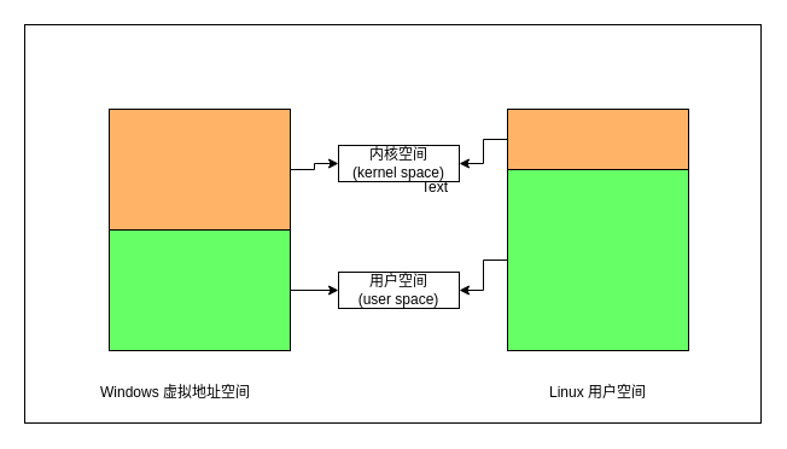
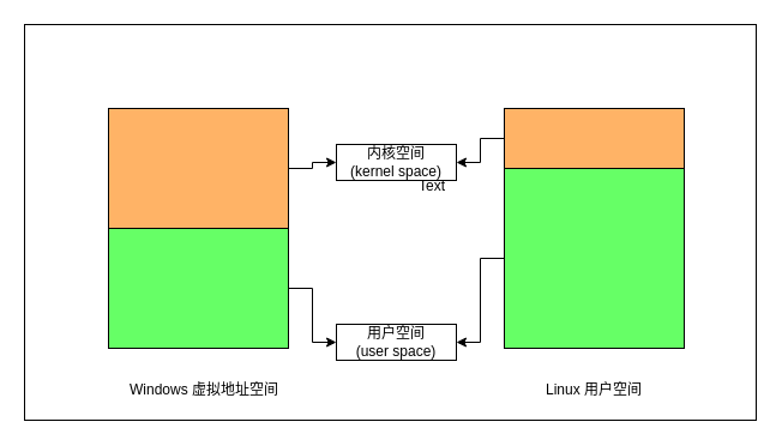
  <mxCell id="0" />
  <mxCell id="1" parent="0" />
  <mxCell id="2" value="" style="rounded=0;whiteSpace=wrap;html=1;" vertex="1" parent="1"><mxGeometry x="20" y="20" width="610" height="330" as="geometry" /></mxCell>
  <mxCell id="3" style="edgeStyle=orthogonalEdgeStyle;rounded=0;orthogonalLoop=1;jettySize=auto;html=1;exitX=1;exitY=0.5;exitDx=0;exitDy=0;" edge="1" parent="1" source="4" target="12"><mxGeometry relative="1" as="geometry" /></mxCell>
  <mxCell id="4" value="" style="rounded=0;whiteSpace=wrap;html=1;fillColor=#FFB366;" vertex="1" parent="1"><mxGeometry x="90" y="90" width="150" height="100" as="geometry" /></mxCell>
  <mxCell id="5" value="" style="edgeStyle=orthogonalEdgeStyle;rounded=0;orthogonalLoop=1;jettySize=auto;html=1;" edge="1" parent="1" source="6" target="11"><mxGeometry relative="1" as="geometry" /></mxCell>
  <mxCell id="6" value="" style="rounded=0;whiteSpace=wrap;html=1;fillColor=#66FF66;" vertex="1" parent="1"><mxGeometry x="90" y="190" width="150" height="100" as="geometry" /></mxCell>
  <mxCell id="7" style="edgeStyle=orthogonalEdgeStyle;rounded=0;orthogonalLoop=1;jettySize=auto;html=1;" edge="1" parent="1" source="8" target="12"><mxGeometry relative="1" as="geometry" /></mxCell>
  <mxCell id="8" value="" style="rounded=0;whiteSpace=wrap;html=1;fillColor=#FFB366;" vertex="1" parent="1"><mxGeometry x="420" y="90" width="150" height="50" as="geometry" /></mxCell>
  <mxCell id="9" style="edgeStyle=orthogonalEdgeStyle;rounded=0;orthogonalLoop=1;jettySize=auto;html=1;exitX=0;exitY=0.5;exitDx=0;exitDy=0;entryX=1;entryY=0.5;entryDx=0;entryDy=0;" edge="1" parent="1" source="10" target="11"><mxGeometry relative="1" as="geometry" /></mxCell>
  <mxCell id="10" value="" style="rounded=0;whiteSpace=wrap;html=1;fillColor=#66FF66;" vertex="1" parent="1"><mxGeometry x="420" y="140" width="150" height="150" as="geometry" /></mxCell>
- <mxCell id="11" value="用户空间&lt;br&gt;(user space)" style="text;html=1;strokeColor=default;fillColor=none;align=center;verticalAlign=middle;whiteSpace=wrap;rounded=0;" vertex="1" parent="1"><mxGeometry x="280" y="225" width="100" height="30" as="geometry" /></mxCell>
+ <mxCell id="11" value="用户空间&lt;br&gt;(user space)" style="text;html=1;strokeColor=default;fillColor=none;align=center;verticalAlign=middle;whiteSpace=wrap;rounded=0;" vertex="1" parent="1"><mxGeometry x="280" y="270" width="100" height="30" as="geometry" /></mxCell>
  <mxCell id="12" value="内核空间&lt;br&gt;(kernel space)" style="text;html=1;strokeColor=default;fillColor=none;align=center;verticalAlign=middle;whiteSpace=wrap;rounded=0;" vertex="1" parent="1"><mxGeometry x="280" y="120" width="100" height="30" as="geometry" /></mxCell>
  <mxCell id="13" value="Text" style="text;html=1;strokeColor=none;fillColor=none;align=center;verticalAlign=middle;whiteSpace=wrap;rounded=0;" vertex="1" parent="1"><mxGeometry x="330" y="140" width="60" height="30" as="geometry" /></mxCell>
- <mxCell id="14" value="Windows 虚拟地址空间" style="text;html=1;strokeColor=none;fillColor=none;align=center;verticalAlign=middle;whiteSpace=wrap;rounded=0;" vertex="1" parent="1"><mxGeometry x="75" y="310" width="140" height="30" as="geometry" /></mxCell>
+ <mxCell id="14" value="Windows 虚拟地址空间" style="text;html=1;strokeColor=none;fillColor=none;align=center;verticalAlign=middle;whiteSpace=wrap;rounded=0;" vertex="1" parent="1"><mxGeometry x="100" y="310" width="140" height="30" as="geometry" /></mxCell>
  <mxCell id="15" value="Linux 用户空间" style="text;html=1;strokeColor=none;fillColor=none;align=center;verticalAlign=middle;whiteSpace=wrap;rounded=0;" vertex="1" parent="1"><mxGeometry x="425" y="310" width="140" height="30" as="geometry" /></mxCell>
